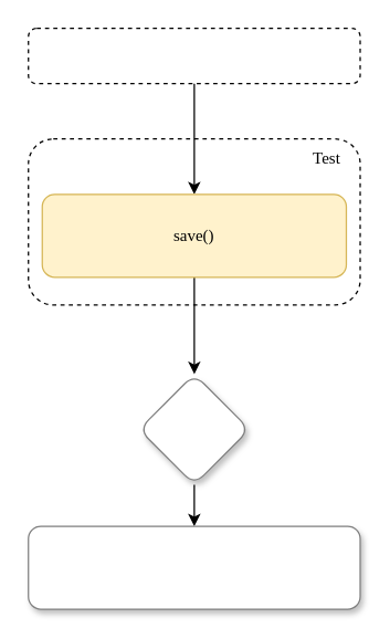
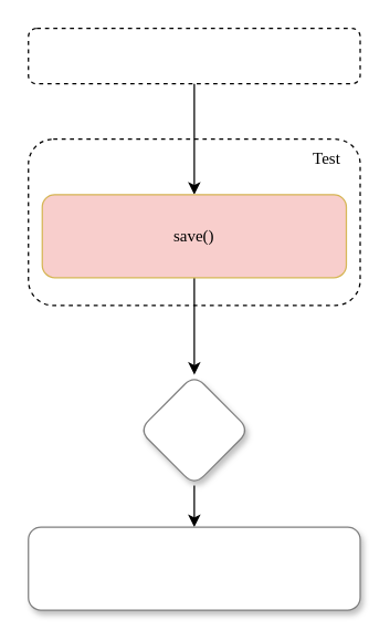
  <mxCell id="0" />
  <mxCell id="1" parent="0" />
  <mxCell id="2" value="" style="edgeStyle=orthogonalEdgeStyle;rounded=0;orthogonalLoop=1;jettySize=auto;html=1;exitX=0.5;exitY=1;exitDx=0;exitDy=0;" parent="1" source="10" target="4" edge="1"><mxGeometry relative="1" as="geometry" /></mxCell>
  <mxCell id="3" value="" style="edgeStyle=orthogonalEdgeStyle;rounded=0;orthogonalLoop=1;jettySize=auto;html=1;" parent="1" source="4" target="5" edge="1"><mxGeometry relative="1" as="geometry" /></mxCell>
  <mxCell id="4" value="" style="rhombus;whiteSpace=wrap;html=1;strokeColor=#808080;rounded=1;fillStyle=solid;glass=0;shadow=1;gradientColor=none;strokeWidth=1;" parent="1" vertex="1"><mxGeometry x="100" y="270" width="80" height="80" as="geometry" /></mxCell>
  <mxCell id="5" value="" style="whiteSpace=wrap;html=1;strokeColor=#808080;rounded=1;fillStyle=solid;glass=0;shadow=1;gradientColor=none;strokeWidth=1;" parent="1" vertex="1"><mxGeometry x="20" y="380" width="240" height="60" as="geometry" /></mxCell>
  <mxCell id="6" value="" style="rounded=1;whiteSpace=wrap;html=1;fillColor=none;fillStyle=solid;glass=0;shadow=0;textShadow=1;gradientColor=none;strokeColor=default;strokeWidth=1;dashed=1;align=right;verticalAlign=top;spacingRight=12;fontFamily=JetBrains Mono;fontSource=https%3A%2F%2Ffonts.googleapis.com%2Fcss%3Ffamily%3DJetBrains%2BMono;fontSize=12;fontColor=default;" parent="1" vertex="1"><mxGeometry x="20" y="20" width="240" height="40" as="geometry" /></mxCell>
  <mxCell id="7" value="" style="endArrow=classic;html=1;rounded=0;exitX=0.5;exitY=1;exitDx=0;exitDy=0;entryX=0.5;entryY=0;entryDx=0;entryDy=0;" parent="1" source="6" target="10" edge="1"><mxGeometry width="50" height="50" relative="1" as="geometry"><mxPoint x="290" y="220" as="sourcePoint" /><mxPoint x="340" y="170" as="targetPoint" /></mxGeometry></mxCell>
  <mxCell id="8" value="" style="group" vertex="1" connectable="0" parent="1"><mxGeometry x="20" width="240" height="120" as="geometry" y="100" /></mxCell>
  <mxCell id="9" value="Test" style="rounded=1;whiteSpace=wrap;html=1;fillStyle=solid;glass=0;shadow=0;textShadow=0;strokeWidth=1;strokeColor=default;verticalAlign=top;align=right;spacingRight=12;fontFamily=JetBrains Mono;fontSource=https%3A%2F%2Ffonts.googleapis.com%2Fcss%3Ffamily%3DJetBrains%2BMono;fillOpacity=100;treeFolding=0;treeMoving=0;fillColor=none;dashed=1;" parent="8" vertex="1"><mxGeometry width="240" height="120" as="geometry" /></mxCell>
- <mxCell id="10" value="save()" style="rounded=1;whiteSpace=wrap;fillColor=#fff2cc;strokeColor=#d6b656;labelBackgroundColor=none;labelBorderColor=none;fontFamily=JetBrains Mono;fontStyle=0;fontSource=https%3A%2F%2Ffonts.googleapis.com%2Fcss%3Ffamily%3DJetBrains%2BMono;shadow=0;textShadow=0;html=1;glass=0;horizontal=1;verticalAlign=middle;" parent="8" vertex="1"><mxGeometry x="10" y="40" width="220" height="60" as="geometry" /></mxCell>
+ <mxCell id="10" value="save()" style="rounded=1;whiteSpace=wrap;fillColor=#f8cecc;strokeColor=#d6b656;labelBackgroundColor=none;labelBorderColor=none;fontFamily=JetBrains Mono;fontStyle=0;fontSource=https%3A%2F%2Ffonts.googleapis.com%2Fcss%3Ffamily%3DJetBrains%2BMono;shadow=0;textShadow=0;html=1;glass=0;horizontal=1;verticalAlign=middle;" parent="8" vertex="1"><mxGeometry x="10" y="40" width="220" height="60" as="geometry" /></mxCell>
